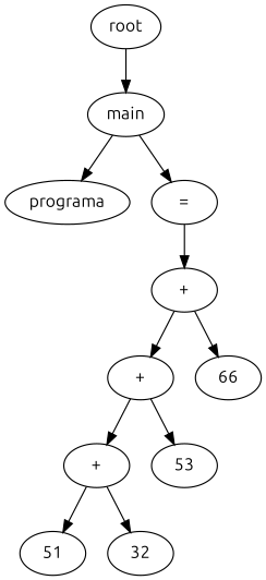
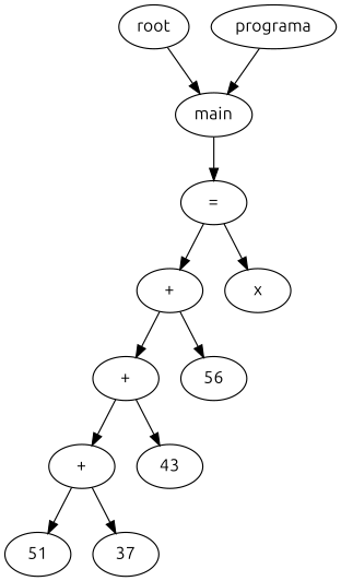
  digraph {
    fontname=Ubuntu
    node [fontname=Ubuntu]
    edge [fontname=Ubuntu]
    n1 [label=root]
    n2 [label=main]
    n3 [label=programa]
    n4 [label=51]
-   n5 [label=32]
+   n5 [label=37]
    n6 [label="+"]
-   n7 [label=53]
+   n7 [label=43]
    n8 [label="+"]
-   n9 [label=66]
+   n9 [label=56]
    n10 [label="+"]
+   n11 [label=x]
    n12 [label="="]
    n1 -> n2
    n2 -> n12
-   n2 -> n3
+   n3 -> n2
    n6 -> n4
    n6 -> n5
    n8 -> n6
    n8 -> n7
    n10 -> n8
    n10 -> n9
    n12 -> n10
+   n12 -> n11
  }
